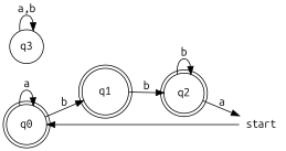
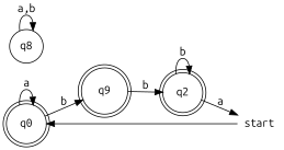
  digraph {
    fontname="Ubuntu Mono"
    rankdir=LR
    node [fontname="Ubuntu Mono" shape=doublecircle]
    edge [fontname="Ubuntu Mono"]
    q0 [width=0.5]
-   q1 [width=0.5]
+   q1 [width=0.5 label=q9]
    q2 [width=0.5]
    start [height=0 shape=none width=0]
-   q3 [shape=circle width=0.5]
+   q3 [shape=circle width=0.5 label=q8]
    q0 -> q0 [label=a]
    q0 -> q1 [label=b]
    q1 -> q2 [label=b]
    q2 -> q2 [label=b]
    q2 -> start [label=a]
    start -> q0
    q3 -> q3 [label="a,b"]
  }
